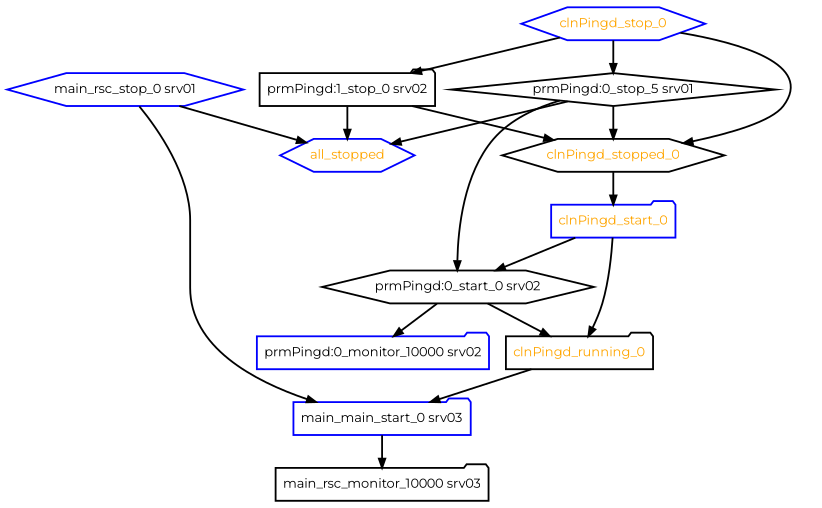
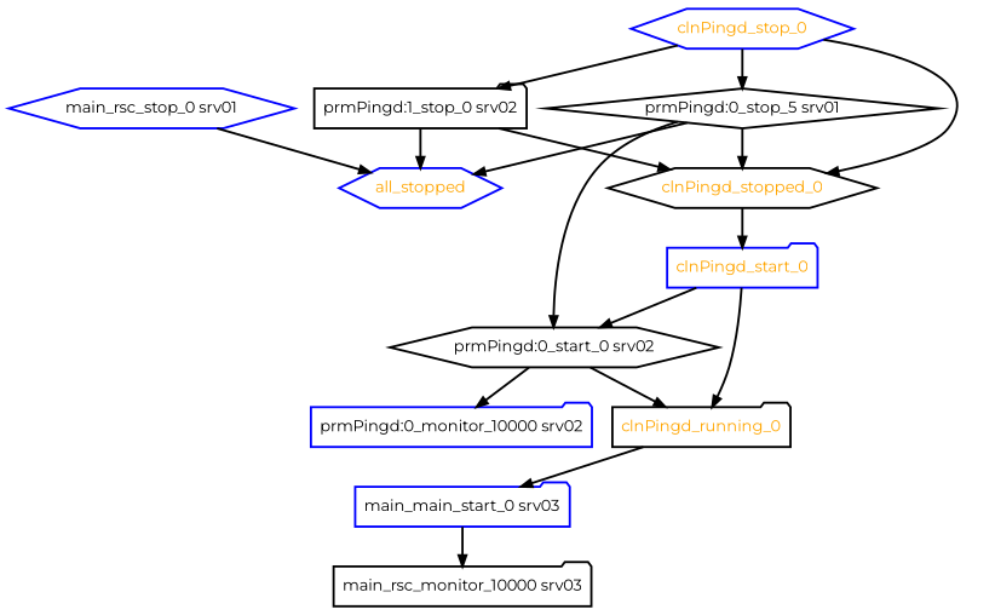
  digraph {
    fontname=Montserrat
    node [color=blue fontcolor=black fontname=Montserrat shape=folder style=bold]
    edge [fontname=Montserrat style=bold]
    all_stopped [fontcolor=orange shape=hexagon]
    clnPingd_running_0 [color=black fontcolor=orange]
    n3 [label="main_main_start_0 srv03"]
    "main_rsc_monitor_10000 srv03" [color=black]
    clnPingd_start_0 [fontcolor=orange]
    "prmPingd:0_start_0 srv02" [color=black shape=hexagon]
    "prmPingd:0_monitor_10000 srv02"
    clnPingd_stop_0 [fontcolor=orange shape=hexagon]
    clnPingd_stopped_0 [color=black fontcolor=orange shape=hexagon]
    n10 [color=black label="prmPingd:0_stop_5 srv01" shape=diamond]
    "prmPingd:1_stop_0 srv02" [color=black]
    "main_rsc_stop_0 srv01" [shape=hexagon]
    clnPingd_running_0 -> n3
    n3 -> "main_rsc_monitor_10000 srv03"
    clnPingd_start_0 -> clnPingd_running_0
    clnPingd_start_0 -> "prmPingd:0_start_0 srv02"
    "prmPingd:0_start_0 srv02" -> clnPingd_running_0
    "prmPingd:0_start_0 srv02" -> "prmPingd:0_monitor_10000 srv02"
    clnPingd_stop_0 -> clnPingd_stopped_0
    clnPingd_stop_0 -> n10
    clnPingd_stop_0 -> "prmPingd:1_stop_0 srv02"
    clnPingd_stopped_0 -> clnPingd_start_0
    n10 -> all_stopped
    n10 -> "prmPingd:0_start_0 srv02"
    n10 -> clnPingd_stopped_0
    "prmPingd:1_stop_0 srv02" -> all_stopped
    "prmPingd:1_stop_0 srv02" -> clnPingd_stopped_0
    "main_rsc_stop_0 srv01" -> all_stopped
-   "main_rsc_stop_0 srv01" -> n3
  }
